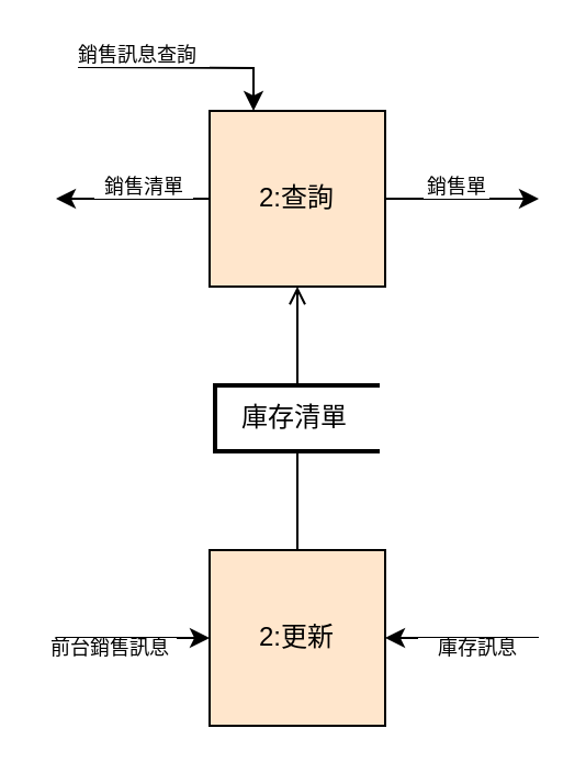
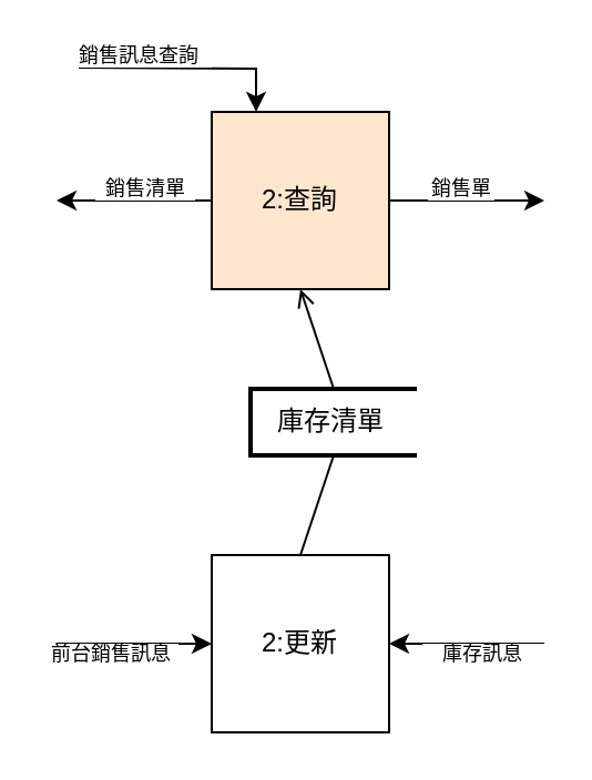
  <mxCell id="0" />
  <mxCell id="1" parent="0" />
  <mxCell id="2" value="2:查詢" style="whiteSpace=wrap;html=1;aspect=fixed;fillColor=#ffe6cc;" vertex="1" parent="1"><mxGeometry x="95" y="50" width="80" height="80" as="geometry" /></mxCell>
- <mxCell id="3" value="2:更新" style="whiteSpace=wrap;html=1;aspect=fixed;fillColor=#ffe6cc;" vertex="1" parent="1"><mxGeometry x="95" y="250" width="80" height="80" as="geometry" /></mxCell>
- <mxCell id="4" value="&amp;nbsp; &amp;nbsp;庫存清單" style="strokeWidth=2;html=1;shape=mxgraph.flowchart.annotation_1;align=left;pointerEvents=1;" vertex="1" parent="1"><mxGeometry x="97.5" y="175" width="75" height="30" as="geometry" /></mxCell>
+ <mxCell id="3" value="2:更新" style="whiteSpace=wrap;html=1;aspect=fixed;" vertex="1" parent="1"><mxGeometry x="95" y="250" width="80" height="80" as="geometry" /></mxCell>
+ <mxCell id="4" value="&amp;nbsp; &amp;nbsp;庫存清單" style="strokeWidth=2;html=1;shape=mxgraph.flowchart.annotation_1;align=left;pointerEvents=1;" vertex="1" parent="1"><mxGeometry x="112.5" y="175" width="75" height="30" as="geometry" /></mxCell>
  <mxCell id="5" value="" style="endArrow=classic;html=1;rounded=0;entryX=0.25;entryY=0;entryDx=0;entryDy=0;edgeStyle=orthogonalEdgeStyle;" edge="1" parent="1" target="2"><mxGeometry width="50" height="50" relative="1" as="geometry"><mxPoint x="35" y="30" as="sourcePoint" /><mxPoint x="115" y="30" as="targetPoint" /></mxGeometry></mxCell>
  <mxCell id="6" value="" style="endArrow=classic;html=1;rounded=0;exitX=1;exitY=0.5;exitDx=0;exitDy=0;" edge="1" parent="1" source="2"><mxGeometry width="50" height="50" relative="1" as="geometry"><mxPoint x="255" y="115" as="sourcePoint" /><mxPoint x="245" y="90" as="targetPoint" /></mxGeometry></mxCell>
  <mxCell id="7" value="" style="endArrow=classic;html=1;rounded=0;exitX=0;exitY=0.5;exitDx=0;exitDy=0;" edge="1" parent="1" source="2"><mxGeometry width="50" height="50" relative="1" as="geometry"><mxPoint x="185" y="100" as="sourcePoint" /><mxPoint x="25" y="90" as="targetPoint" /></mxGeometry></mxCell>
  <mxCell id="8" value="" style="endArrow=open;html=1;rounded=0;exitX=0.5;exitY=0;exitDx=0;exitDy=0;exitPerimeter=0;entryX=0.5;entryY=1;entryDx=0;entryDy=0;" edge="1" parent="1" source="4" target="2"><mxGeometry width="50" height="50" relative="1" as="geometry"><mxPoint x="105" y="160" as="sourcePoint" /><mxPoint x="155" y="110" as="targetPoint" /></mxGeometry></mxCell>
  <mxCell id="9" value="" style="endArrow=none;html=1;rounded=0;exitX=0.5;exitY=0;exitDx=0;exitDy=0;entryX=0.5;entryY=1;entryDx=0;entryDy=0;entryPerimeter=0;" edge="1" parent="1" source="3" target="4"><mxGeometry width="50" height="50" relative="1" as="geometry"><mxPoint x="134.71" y="250" as="sourcePoint" /><mxPoint x="134.71" y="205" as="targetPoint" /></mxGeometry></mxCell>
  <mxCell id="10" value="" style="endArrow=classic;html=1;rounded=0;entryX=0;entryY=0.5;entryDx=0;entryDy=0;" edge="1" parent="1" target="3"><mxGeometry width="50" height="50" relative="1" as="geometry"><mxPoint x="25" y="290" as="sourcePoint" /><mxPoint x="-10" y="350" as="targetPoint" /></mxGeometry></mxCell>
  <mxCell id="11" value="" style="endArrow=classic;html=1;rounded=0;entryX=1;entryY=0.5;entryDx=0;entryDy=0;" edge="1" parent="1" target="3"><mxGeometry width="50" height="50" relative="1" as="geometry"><mxPoint x="245" y="290" as="sourcePoint" /><mxPoint x="105" y="300" as="targetPoint" /></mxGeometry></mxCell>
  <mxCell id="12" value="&lt;font style=&quot;font-size: 9px;&quot;&gt;銷售訊息查詢&lt;/font&gt;" style="text;html=1;strokeColor=none;fillColor=default;align=center;verticalAlign=middle;whiteSpace=wrap;rounded=0;fontSize=9;" vertex="1" parent="1"><mxGeometry x="30" y="20" width="65" height="10" as="geometry" /></mxCell>
  <mxCell id="13" value="&lt;font style=&quot;font-size: 9px;&quot;&gt;銷售清單&lt;br&gt;&lt;/font&gt;" style="text;html=1;strokeColor=none;fillColor=default;align=center;verticalAlign=middle;whiteSpace=wrap;rounded=0;fontSize=9;" vertex="1" parent="1"><mxGeometry x="42.5" y="80" width="45" height="10" as="geometry" /></mxCell>
  <mxCell id="14" value="銷售單" style="text;html=1;strokeColor=none;fillColor=default;align=center;verticalAlign=middle;whiteSpace=wrap;rounded=0;fontSize=9;" vertex="1" parent="1"><mxGeometry x="192.5" y="80" width="30" height="10" as="geometry" /></mxCell>
  <mxCell id="15" value="&lt;font style=&quot;font-size: 9px;&quot;&gt;前台銷售訊息&lt;/font&gt;" style="text;html=1;strokeColor=none;fillColor=default;align=center;verticalAlign=middle;whiteSpace=wrap;rounded=0;fontSize=9;" vertex="1" parent="1"><mxGeometry x="20" y="290" width="60" height="10" as="geometry" /></mxCell>
  <mxCell id="16" value="&lt;font style=&quot;font-size: 9px;&quot;&gt;庫存訊息&lt;/font&gt;" style="text;html=1;strokeColor=none;fillColor=default;align=center;verticalAlign=middle;whiteSpace=wrap;rounded=0;fontSize=9;" vertex="1" parent="1"><mxGeometry x="190" y="290" width="55" height="10" as="geometry" /></mxCell>
